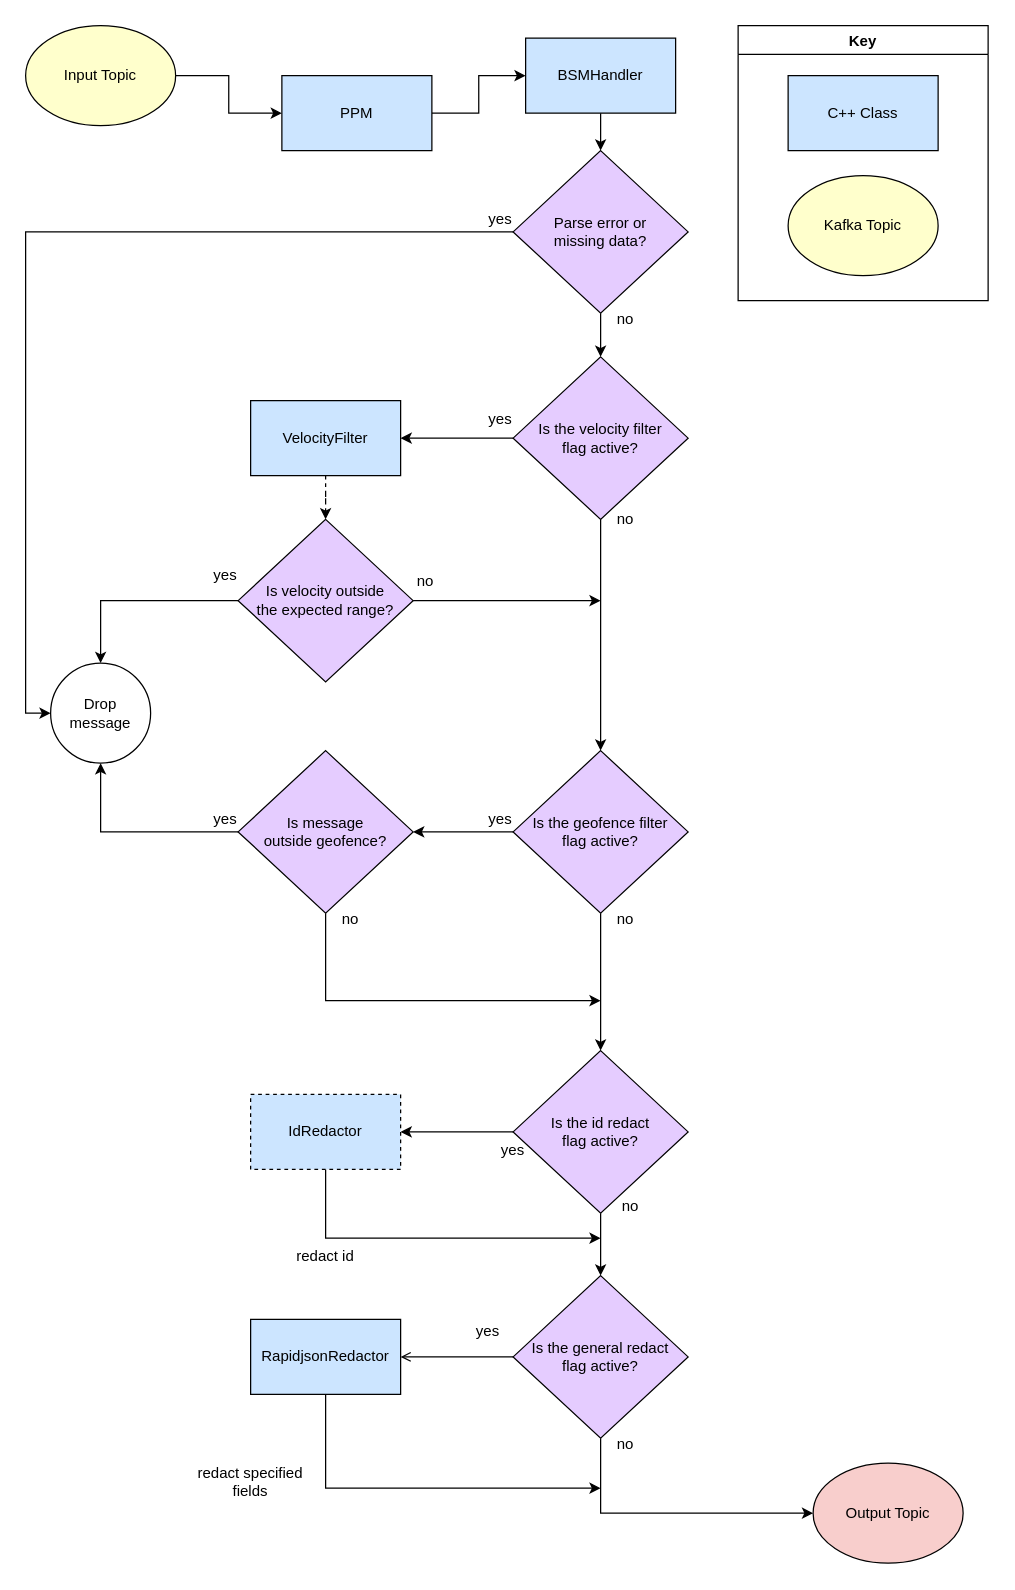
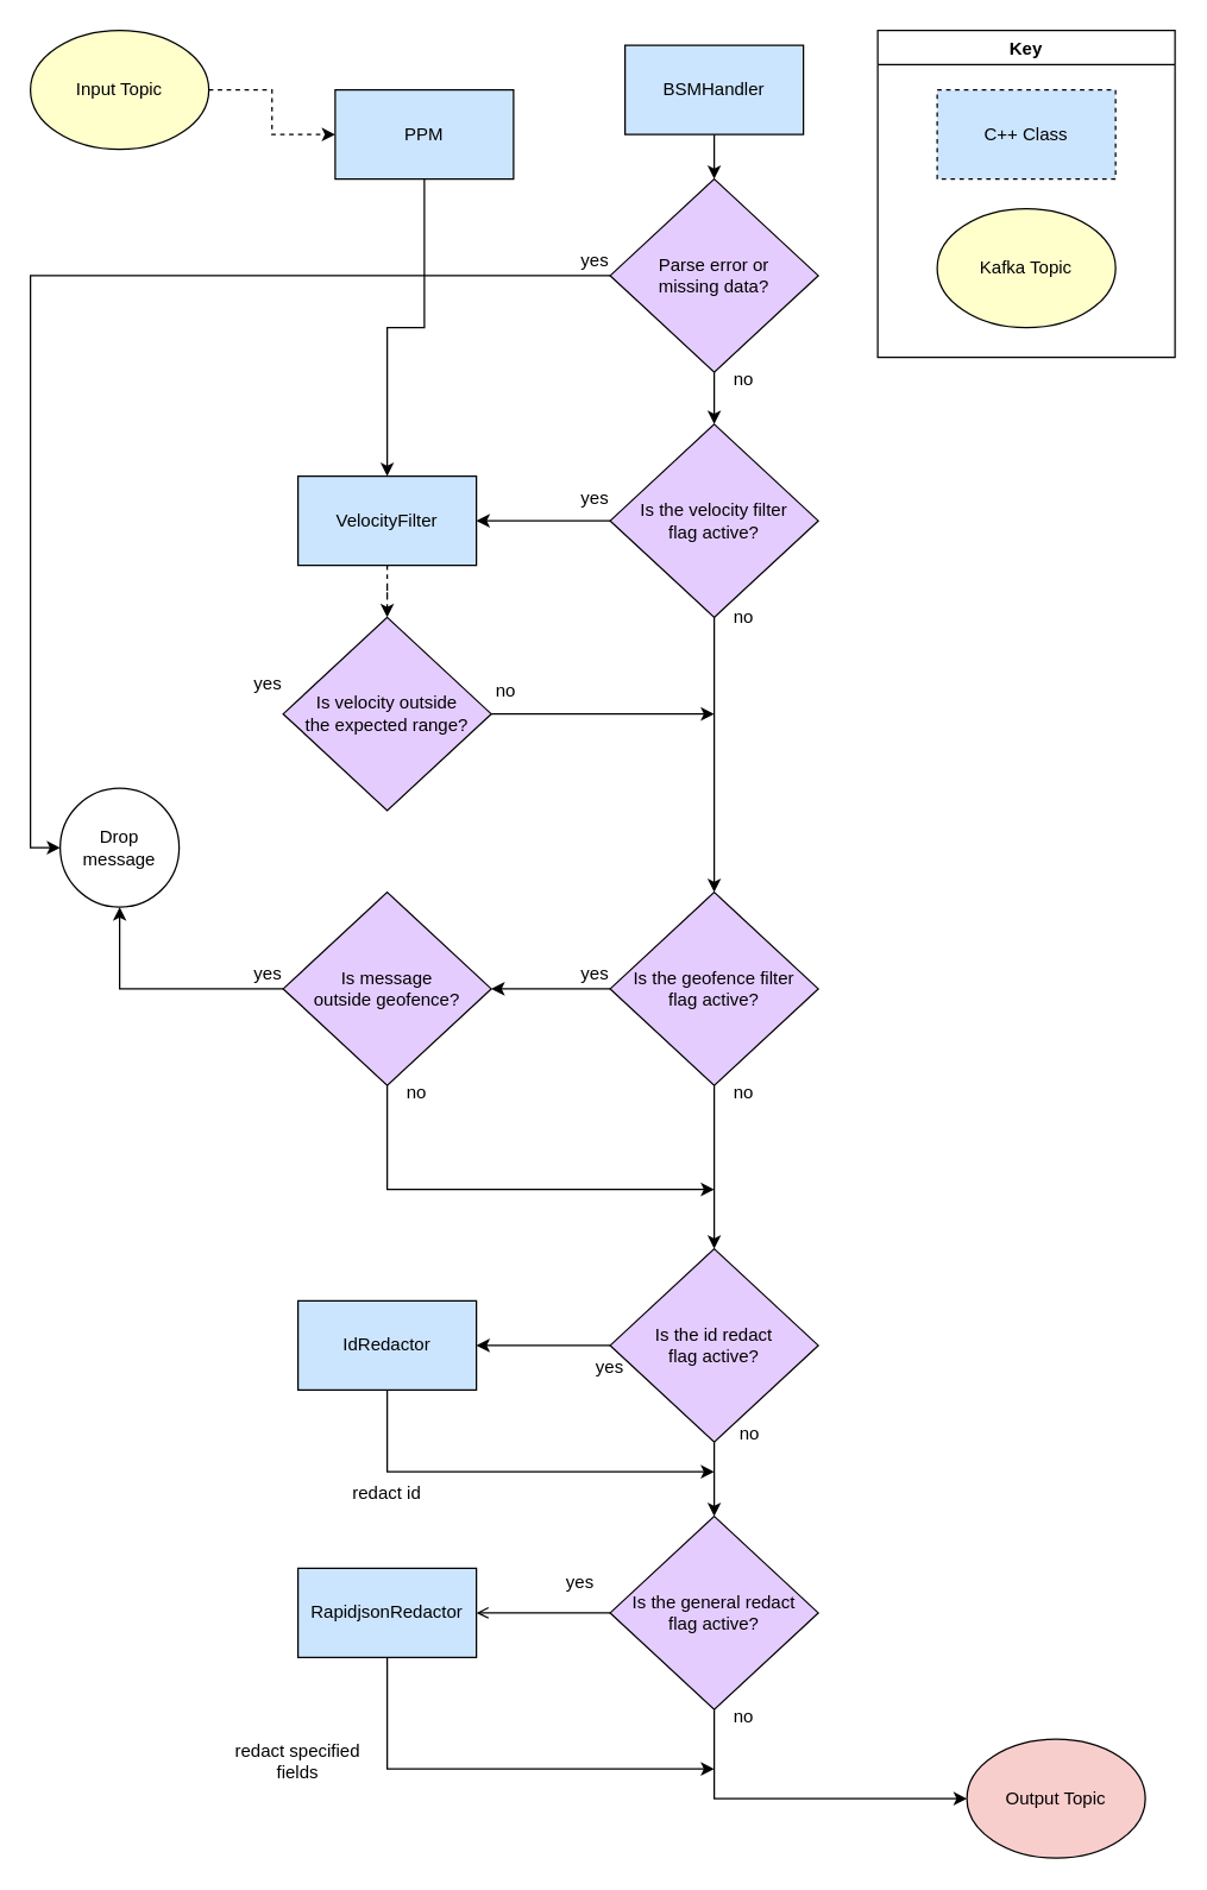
  <mxCell id="0" />
  <mxCell id="1" parent="0" />
- <mxCell id="2" style="edgeStyle=orthogonalEdgeStyle;rounded=0;orthogonalLoop=1;jettySize=auto;html=1;" parent="1" source="3" target="5" edge="1"><mxGeometry relative="1" as="geometry" /></mxCell>
+ <mxCell id="2" style="edgeStyle=orthogonalEdgeStyle;rounded=0;orthogonalLoop=1;jettySize=auto;html=1;" parent="1" source="3" target="13" edge="1"><mxGeometry relative="1" as="geometry" /></mxCell>
  <mxCell id="3" value="PPM" style="rounded=0;whiteSpace=wrap;html=1;fillColor=#CCE5FF;" parent="1" vertex="1"><mxGeometry x="225" y="60" width="120" height="60" as="geometry" /></mxCell>
  <mxCell id="4" style="edgeStyle=orthogonalEdgeStyle;rounded=0;orthogonalLoop=1;jettySize=auto;html=1;" parent="1" source="5" target="46" edge="1"><mxGeometry relative="1" as="geometry" /></mxCell>
  <mxCell id="5" value="BSMHandler" style="rounded=0;whiteSpace=wrap;html=1;fillColor=#CCE5FF;" parent="1" vertex="1"><mxGeometry x="420" y="30" width="120" height="60" as="geometry" /></mxCell>
- <mxCell id="6" style="edgeStyle=orthogonalEdgeStyle;rounded=0;orthogonalLoop=1;jettySize=auto;html=1;" parent="1" source="7" target="3" edge="1"><mxGeometry relative="1" as="geometry" /></mxCell>
+ <mxCell id="6" style="edgeStyle=orthogonalEdgeStyle;rounded=0;orthogonalLoop=1;jettySize=auto;html=1;dashed=1;" parent="1" source="7" target="3" edge="1"><mxGeometry relative="1" as="geometry" /></mxCell>
  <mxCell id="7" value="Input Topic" style="ellipse;whiteSpace=wrap;html=1;fillColor=#FFFFCC;" parent="1" vertex="1"><mxGeometry x="20" y="20" width="120" height="80" as="geometry" /></mxCell>
  <mxCell id="8" value="Output Topic" style="ellipse;whiteSpace=wrap;html=1;fillColor=#f8cecc;" parent="1" vertex="1"><mxGeometry x="650" y="1170" width="120" height="80" as="geometry" /></mxCell>
  <mxCell id="9" style="edgeStyle=orthogonalEdgeStyle;rounded=0;orthogonalLoop=1;jettySize=auto;html=1;" parent="1" source="11" target="13" edge="1"><mxGeometry relative="1" as="geometry" /></mxCell>
  <mxCell id="10" style="edgeStyle=orthogonalEdgeStyle;rounded=0;orthogonalLoop=1;jettySize=auto;html=1;" parent="1" source="11" target="38" edge="1"><mxGeometry relative="1" as="geometry" /></mxCell>
  <mxCell id="11" value="Is the velocity filter&lt;br&gt;flag active?" style="rhombus;whiteSpace=wrap;html=1;fillColor=#E5CCFF;" parent="1" vertex="1"><mxGeometry x="410" y="285" width="140" height="130" as="geometry" /></mxCell>
  <mxCell id="12" style="edgeStyle=orthogonalEdgeStyle;rounded=0;orthogonalLoop=1;jettySize=auto;html=1;dashed=1;" parent="1" source="13" target="29" edge="1"><mxGeometry relative="1" as="geometry" /></mxCell>
  <mxCell id="13" value="VelocityFilter" style="rounded=0;whiteSpace=wrap;html=1;fillColor=#CCE5FF;" parent="1" vertex="1"><mxGeometry x="200" y="320" width="120" height="60" as="geometry" /></mxCell>
  <mxCell id="14" style="edgeStyle=orthogonalEdgeStyle;rounded=0;orthogonalLoop=1;jettySize=auto;html=1;" parent="1" source="16" target="18" edge="1"><mxGeometry relative="1" as="geometry" /></mxCell>
  <mxCell id="15" style="edgeStyle=orthogonalEdgeStyle;rounded=0;orthogonalLoop=1;jettySize=auto;html=1;" parent="1" source="16" target="51" edge="1"><mxGeometry relative="1" as="geometry" /></mxCell>
  <mxCell id="16" value="Is the id redact&lt;br&gt;flag active?" style="rhombus;whiteSpace=wrap;html=1;fillColor=#E5CCFF;" parent="1" vertex="1"><mxGeometry x="410" y="840" width="140" height="130" as="geometry" /></mxCell>
  <mxCell id="17" style="edgeStyle=orthogonalEdgeStyle;rounded=0;orthogonalLoop=1;jettySize=auto;html=1;" parent="1" source="18" edge="1"><mxGeometry relative="1" as="geometry"><mxPoint x="480" y="990" as="targetPoint" /><Array as="points"><mxPoint x="260" y="990" /><mxPoint x="480" y="990" /></Array></mxGeometry></mxCell>
- <mxCell id="18" value="IdRedactor" style="rounded=0;whiteSpace=wrap;html=1;fillColor=#CCE5FF;dashed=1;" parent="1" vertex="1"><mxGeometry x="200" y="875" width="120" height="60" as="geometry" /></mxCell>
+ <mxCell id="18" value="IdRedactor" style="rounded=0;whiteSpace=wrap;html=1;fillColor=#CCE5FF;" parent="1" vertex="1"><mxGeometry x="200" y="875" width="120" height="60" as="geometry" /></mxCell>
  <mxCell id="19" value="redact id" style="text;html=1;strokeColor=none;fillColor=none;align=center;verticalAlign=middle;whiteSpace=wrap;rounded=0;" parent="1" vertex="1"><mxGeometry x="225" y="990" width="70" height="30" as="geometry" /></mxCell>
  <mxCell id="20" value="yes" style="text;html=1;strokeColor=none;fillColor=none;align=center;verticalAlign=middle;whiteSpace=wrap;rounded=0;" parent="1" vertex="1"><mxGeometry x="380" y="905" width="60" height="30" as="geometry" /></mxCell>
  <mxCell id="21" value="no" style="text;html=1;strokeColor=none;fillColor=none;align=center;verticalAlign=middle;whiteSpace=wrap;rounded=0;" parent="1" vertex="1"><mxGeometry x="474" y="950" width="60" height="30" as="geometry" /></mxCell>
  <mxCell id="22" value="yes" style="text;html=1;strokeColor=none;fillColor=none;align=center;verticalAlign=middle;whiteSpace=wrap;rounded=0;" parent="1" vertex="1"><mxGeometry x="370" y="320" width="60" height="30" as="geometry" /></mxCell>
  <mxCell id="23" value="no" style="text;html=1;strokeColor=none;fillColor=none;align=center;verticalAlign=middle;whiteSpace=wrap;rounded=0;" parent="1" vertex="1"><mxGeometry x="470" y="400" width="60" height="30" as="geometry" /></mxCell>
  <mxCell id="24" value="Key" style="swimlane;fillColor=#FFFFFF;" parent="1" vertex="1"><mxGeometry x="590" y="20" width="200" height="220" as="geometry" /></mxCell>
- <mxCell id="25" value="C++ Class" style="rounded=0;whiteSpace=wrap;html=1;fillColor=#CCE5FF;" parent="24" vertex="1"><mxGeometry x="40" y="40" width="120" height="60" as="geometry" /></mxCell>
+ <mxCell id="25" value="C++ Class" style="rounded=0;whiteSpace=wrap;html=1;fillColor=#CCE5FF;dashed=1;" parent="24" vertex="1"><mxGeometry x="40" y="40" width="120" height="60" as="geometry" /></mxCell>
  <mxCell id="26" value="Kafka Topic" style="ellipse;whiteSpace=wrap;html=1;fillColor=#FFFFCC;" parent="24" vertex="1"><mxGeometry x="40" y="120" width="120" height="80" as="geometry" /></mxCell>
  <mxCell id="27" style="edgeStyle=orthogonalEdgeStyle;rounded=0;orthogonalLoop=1;jettySize=auto;html=1;" parent="1" source="29" edge="1"><mxGeometry relative="1" as="geometry"><mxPoint x="480" y="480" as="targetPoint" /></mxGeometry></mxCell>
- <mxCell id="28" style="edgeStyle=orthogonalEdgeStyle;rounded=0;orthogonalLoop=1;jettySize=auto;html=1;entryX=0.5;entryY=0;entryDx=0;entryDy=0;" parent="1" source="29" target="30" edge="1"><mxGeometry relative="1" as="geometry" /></mxCell>
  <mxCell id="29" value="Is velocity outside&lt;br&gt;the expected range?" style="rhombus;whiteSpace=wrap;html=1;fillColor=#E5CCFF;" parent="1" vertex="1"><mxGeometry x="190" y="415" width="140" height="130" as="geometry" /></mxCell>
  <mxCell id="30" value="Drop message" style="ellipse;whiteSpace=wrap;html=1;aspect=fixed;" parent="1" vertex="1"><mxGeometry x="40" y="530" width="80" height="80" as="geometry" /></mxCell>
  <mxCell id="31" value="yes" style="text;html=1;strokeColor=none;fillColor=none;align=center;verticalAlign=middle;whiteSpace=wrap;rounded=0;" parent="1" vertex="1"><mxGeometry x="150" y="445" width="60" height="30" as="geometry" /></mxCell>
  <mxCell id="32" value="no" style="text;html=1;strokeColor=none;fillColor=none;align=center;verticalAlign=middle;whiteSpace=wrap;rounded=0;" parent="1" vertex="1"><mxGeometry x="310" y="450" width="60" height="30" as="geometry" /></mxCell>
  <mxCell id="33" style="edgeStyle=orthogonalEdgeStyle;rounded=0;orthogonalLoop=1;jettySize=auto;html=1;" parent="1" source="35" edge="1"><mxGeometry relative="1" as="geometry"><mxPoint x="480" y="800" as="targetPoint" /><Array as="points"><mxPoint x="260" y="800" /></Array></mxGeometry></mxCell>
  <mxCell id="34" style="edgeStyle=orthogonalEdgeStyle;rounded=0;orthogonalLoop=1;jettySize=auto;html=1;exitX=0;exitY=0.5;exitDx=0;exitDy=0;entryX=0.5;entryY=1;entryDx=0;entryDy=0;" parent="1" source="35" target="30" edge="1"><mxGeometry relative="1" as="geometry" /></mxCell>
  <mxCell id="35" value="Is message&lt;br&gt;outside geofence?" style="rhombus;whiteSpace=wrap;html=1;fillColor=#E5CCFF;" parent="1" vertex="1"><mxGeometry x="190" y="600" width="140" height="130" as="geometry" /></mxCell>
  <mxCell id="36" style="edgeStyle=orthogonalEdgeStyle;rounded=0;orthogonalLoop=1;jettySize=auto;html=1;" parent="1" source="38" target="35" edge="1"><mxGeometry relative="1" as="geometry" /></mxCell>
  <mxCell id="37" style="edgeStyle=orthogonalEdgeStyle;rounded=0;orthogonalLoop=1;jettySize=auto;html=1;" parent="1" source="38" target="16" edge="1"><mxGeometry relative="1" as="geometry" /></mxCell>
  <mxCell id="38" value="Is the geofence filter&lt;br&gt;flag active?" style="rhombus;whiteSpace=wrap;html=1;fillColor=#E5CCFF;" parent="1" vertex="1"><mxGeometry x="410" y="600" width="140" height="130" as="geometry" /></mxCell>
  <mxCell id="39" style="edgeStyle=orthogonalEdgeStyle;rounded=0;orthogonalLoop=1;jettySize=auto;html=1;exitX=0.5;exitY=1;exitDx=0;exitDy=0;" parent="1" source="31" target="31" edge="1"><mxGeometry relative="1" as="geometry" /></mxCell>
  <mxCell id="40" value="yes" style="text;html=1;strokeColor=none;fillColor=none;align=center;verticalAlign=middle;whiteSpace=wrap;rounded=0;" parent="1" vertex="1"><mxGeometry x="370" y="640" width="60" height="30" as="geometry" /></mxCell>
  <mxCell id="41" value="no" style="text;html=1;strokeColor=none;fillColor=none;align=center;verticalAlign=middle;whiteSpace=wrap;rounded=0;" parent="1" vertex="1"><mxGeometry x="470" y="720" width="60" height="30" as="geometry" /></mxCell>
  <mxCell id="42" value="yes" style="text;html=1;strokeColor=none;fillColor=none;align=center;verticalAlign=middle;whiteSpace=wrap;rounded=0;" parent="1" vertex="1"><mxGeometry x="150" y="640" width="60" height="30" as="geometry" /></mxCell>
  <mxCell id="43" value="no" style="text;html=1;strokeColor=none;fillColor=none;align=center;verticalAlign=middle;whiteSpace=wrap;rounded=0;" parent="1" vertex="1"><mxGeometry x="250" y="720" width="60" height="30" as="geometry" /></mxCell>
  <mxCell id="44" style="edgeStyle=orthogonalEdgeStyle;rounded=0;orthogonalLoop=1;jettySize=auto;html=1;" parent="1" source="46" target="11" edge="1"><mxGeometry relative="1" as="geometry" /></mxCell>
  <mxCell id="45" style="edgeStyle=orthogonalEdgeStyle;rounded=0;orthogonalLoop=1;jettySize=auto;html=1;entryX=0;entryY=0.5;entryDx=0;entryDy=0;" parent="1" source="46" target="30" edge="1"><mxGeometry relative="1" as="geometry" /></mxCell>
  <mxCell id="46" value="Parse error or&lt;br&gt;missing data?" style="rhombus;whiteSpace=wrap;html=1;fillColor=#E5CCFF;" parent="1" vertex="1"><mxGeometry x="410" y="120" width="140" height="130" as="geometry" /></mxCell>
  <mxCell id="47" value="yes" style="text;html=1;strokeColor=none;fillColor=none;align=center;verticalAlign=middle;whiteSpace=wrap;rounded=0;" parent="1" vertex="1"><mxGeometry x="370" y="160" width="60" height="30" as="geometry" /></mxCell>
  <mxCell id="48" value="no" style="text;html=1;strokeColor=none;fillColor=none;align=center;verticalAlign=middle;whiteSpace=wrap;rounded=0;" parent="1" vertex="1"><mxGeometry x="470" y="240" width="60" height="30" as="geometry" /></mxCell>
  <mxCell id="49" style="edgeStyle=orthogonalEdgeStyle;rounded=0;orthogonalLoop=1;jettySize=auto;html=1;entryX=0;entryY=0.5;entryDx=0;entryDy=0;exitX=0.5;exitY=1;exitDx=0;exitDy=0;" parent="1" source="51" target="8" edge="1"><mxGeometry relative="1" as="geometry" /></mxCell>
  <mxCell id="50" style="edgeStyle=orthogonalEdgeStyle;rounded=0;orthogonalLoop=1;jettySize=auto;html=1;endArrow=open;" parent="1" source="51" target="56" edge="1"><mxGeometry relative="1" as="geometry" /></mxCell>
  <mxCell id="51" value="Is the general redact&lt;br&gt;flag active?" style="rhombus;whiteSpace=wrap;html=1;fillColor=#E5CCFF;" parent="1" vertex="1"><mxGeometry x="410" y="1020" width="140" height="130" as="geometry" /></mxCell>
  <mxCell id="52" value="redact specified fields" style="text;html=1;strokeColor=none;fillColor=none;align=center;verticalAlign=middle;whiteSpace=wrap;rounded=0;" parent="1" vertex="1"><mxGeometry x="150" y="1170" width="100" height="30" as="geometry" /></mxCell>
  <mxCell id="53" value="no" style="text;html=1;strokeColor=none;fillColor=none;align=center;verticalAlign=middle;whiteSpace=wrap;rounded=0;" parent="1" vertex="1"><mxGeometry x="470" y="1140" width="60" height="30" as="geometry" /></mxCell>
  <mxCell id="54" value="yes" style="text;html=1;strokeColor=none;fillColor=none;align=center;verticalAlign=middle;whiteSpace=wrap;rounded=0;" parent="1" vertex="1"><mxGeometry x="360" y="1050" width="60" height="30" as="geometry" /></mxCell>
  <mxCell id="55" style="edgeStyle=orthogonalEdgeStyle;rounded=0;orthogonalLoop=1;jettySize=auto;html=1;" parent="1" source="56" edge="1"><mxGeometry relative="1" as="geometry"><mxPoint x="480" y="1190" as="targetPoint" /><Array as="points"><mxPoint x="260" y="1190" /></Array></mxGeometry></mxCell>
  <mxCell id="56" value="RapidjsonRedactor" style="rounded=0;whiteSpace=wrap;html=1;fillColor=#CCE5FF;" parent="1" vertex="1"><mxGeometry x="200" y="1055" width="120" height="60" as="geometry" /></mxCell>
